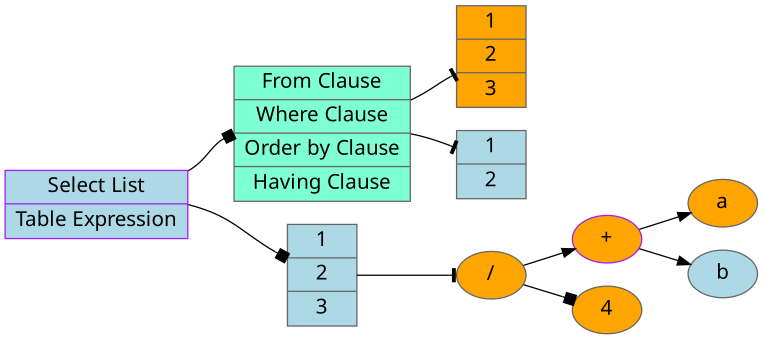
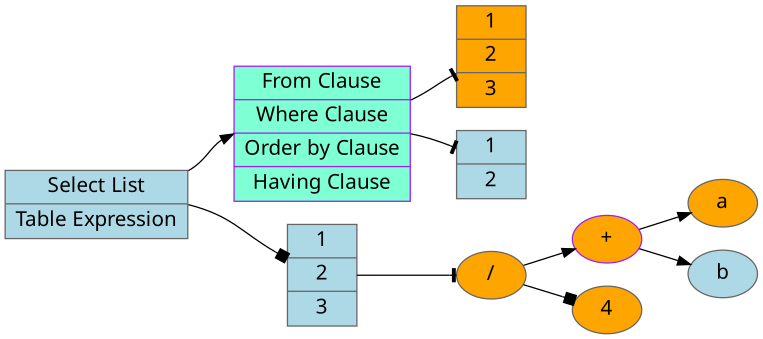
  digraph {
    fontname="Noto Sans"
    rankdir=LR
    node [color=gray40 fillcolor=orange fontname="Noto Sans" fontsize=16 shape=record style=filled]
    edge [arrowhead=normal fontname="Noto Sans" headport=f0 tailport=f0]
-   n1 [color=purple fillcolor=lightblue label="Select List | Table Expression "]
-   n2 [fillcolor=aquamarine label="From Clause|Where Clause|Order by Clause|Having Clause"]
+   n1 [fillcolor=lightblue label="Select List | Table Expression "]
+   n2 [color=purple fillcolor=aquamarine label="From Clause|Where Clause|Order by Clause|Having Clause"]
    n3 [fillcolor=lightblue label=" 1 | 2 | 3 "]
    n4 [label="1 | 2 | 3"]
    n5 [fillcolor=lightblue label="1 | 2 "]
    n6 [label="/" shape=ellipse]
    n7 [color=purple label="+" shape=ellipse]
    n8 [label=4 shape=ellipse]
    n9 [label=a shape=ellipse]
    n10 [fillcolor=lightblue label=b shape=ellipse]
-   n1 -> n2 [arrowhead=box tailport=f1]
+   n1 -> n2 [tailport=f1]
    n1 -> n3 [arrowhead=box tailport=f1]
    n2 -> n4 [arrowhead=tee tailport=f1]
    n2 -> n5 [arrowhead=tee tailport=f1]
    n3 -> n6 [arrowhead=tee]
    n6 -> n7
    n6 -> n8 [arrowhead=box]
    n7 -> n9
    n7 -> n10
  }
